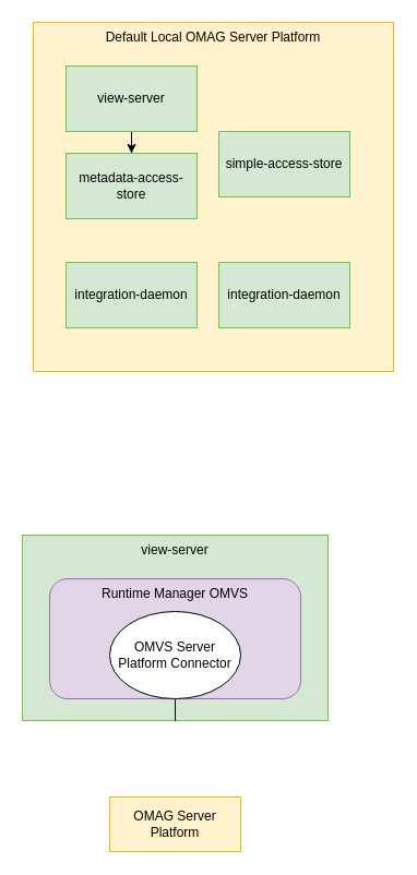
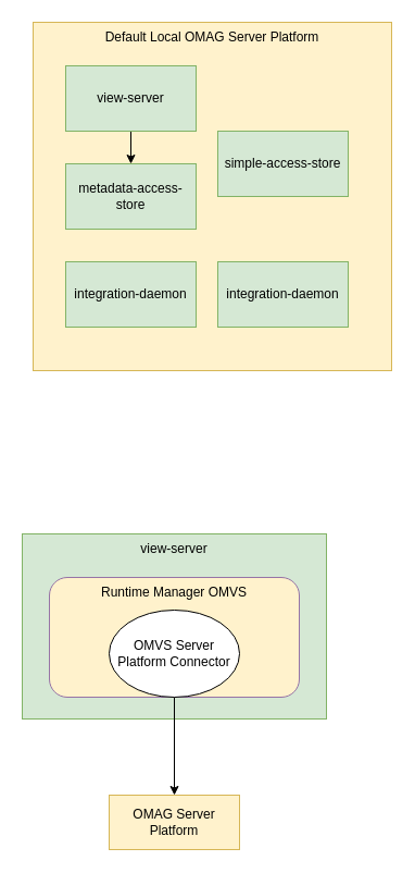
  <mxCell id="0" />
  <mxCell id="1" parent="0" />
  <mxCell id="2" value="Default Local OMAG Server Platform" style="rounded=0;whiteSpace=wrap;html=1;verticalAlign=top;fillColor=#fff2cc;strokeColor=#d6b656;" parent="1" vertex="1"><mxGeometry x="30" y="20" width="330" height="320" as="geometry" /></mxCell>
  <mxCell id="3" style="edgeStyle=orthogonalEdgeStyle;rounded=0;orthogonalLoop=1;jettySize=auto;html=1;exitX=0.5;exitY=1;exitDx=0;exitDy=0;" edge="1" parent="1" source="4" target="5"><mxGeometry relative="1" as="geometry" /></mxCell>
  <mxCell id="4" value="view-server" style="rounded=0;whiteSpace=wrap;html=1;fillColor=#d5e8d4;strokeColor=#82b366;" parent="1" vertex="1"><mxGeometry x="60" y="60" width="120" height="60" as="geometry" /></mxCell>
- <mxCell id="5" value="metadata-access-store" style="rounded=0;whiteSpace=wrap;html=1;fillColor=#d5e8d4;strokeColor=#82b366;" parent="1" vertex="1"><mxGeometry x="60" y="140" width="120" height="60" as="geometry" /></mxCell>
+ <mxCell id="5" value="metadata-access-store" style="rounded=0;whiteSpace=wrap;html=1;fillColor=#d5e8d4;strokeColor=#82b366;" parent="1" vertex="1"><mxGeometry x="60" y="150" width="120" height="60" as="geometry" /></mxCell>
  <mxCell id="6" value="integration-daemon" style="rounded=0;whiteSpace=wrap;html=1;fillColor=#d5e8d4;strokeColor=#82b366;" parent="1" vertex="1"><mxGeometry x="200" y="240" width="120" height="60" as="geometry" /></mxCell>
  <mxCell id="7" value="integration-daemon" style="rounded=0;whiteSpace=wrap;html=1;fillColor=#d5e8d4;strokeColor=#82b366;" parent="1" vertex="1"><mxGeometry x="60" y="240" width="120" height="60" as="geometry" /></mxCell>
  <mxCell id="8" value="simple-access-store" style="rounded=0;whiteSpace=wrap;html=1;fillColor=#d5e8d4;strokeColor=#82b366;" parent="1" vertex="1"><mxGeometry x="200" y="120" width="120" height="60" as="geometry" /></mxCell>
  <mxCell id="9" value="view-server" style="rounded=0;whiteSpace=wrap;html=1;verticalAlign=top;fillColor=#d5e8d4;strokeColor=#82b366;" parent="1" vertex="1"><mxGeometry x="20" y="490" width="280" height="170" as="geometry" /></mxCell>
- <mxCell id="10" style="edgeStyle=orthogonalEdgeStyle;rounded=0;orthogonalLoop=1;jettySize=auto;html=1;" parent="1" source="11" target="13" edge="1"><mxGeometry relative="1" as="geometry" /></mxCell>
- <mxCell id="11" value="Runtime Manager OMVS" style="rounded=1;whiteSpace=wrap;html=1;verticalAlign=top;fillColor=#e1d5e7;strokeColor=#9673a6;" parent="1" vertex="1"><mxGeometry x="45" y="530" width="230" height="110" as="geometry" /></mxCell>
+ <mxCell id="10" style="edgeStyle=orthogonalEdgeStyle;rounded=0;orthogonalLoop=1;jettySize=auto;html=1;" parent="1" source="11" target="12" edge="1"><mxGeometry relative="1" as="geometry" /></mxCell>
+ <mxCell id="11" value="Runtime Manager OMVS" style="rounded=1;whiteSpace=wrap;html=1;verticalAlign=top;fillColor=#fff2cc;strokeColor=#9673a6;" parent="1" vertex="1"><mxGeometry x="45" y="530" width="230" height="110" as="geometry" /></mxCell>
  <mxCell id="12" value="OMAG Server Platform" style="rounded=0;whiteSpace=wrap;html=1;fillColor=#fff2cc;strokeColor=#d6b656;" parent="1" vertex="1"><mxGeometry x="100" y="730" width="120" height="50" as="geometry" /></mxCell>
  <mxCell id="13" value="OMVS Server Platform Connector" style="ellipse;whiteSpace=wrap;html=1;" parent="1" vertex="1"><mxGeometry x="100" y="560" width="120" height="80" as="geometry" /></mxCell>
